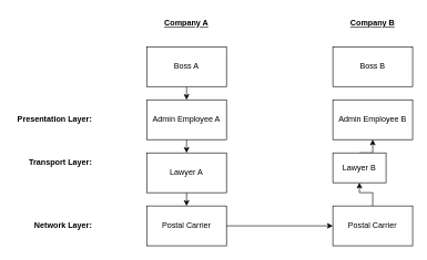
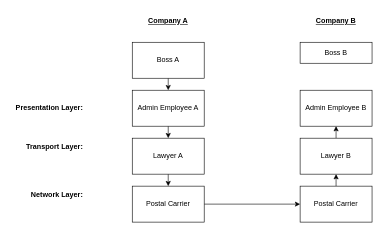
  <mxCell id="0" />
  <mxCell id="1" parent="0" />
  <mxCell id="2" style="edgeStyle=orthogonalEdgeStyle;rounded=0;orthogonalLoop=1;jettySize=auto;html=1;exitX=0.5;exitY=1;exitDx=0;exitDy=0;entryX=0.5;entryY=0;entryDx=0;entryDy=0;" parent="1" source="3" target="8" edge="1"><mxGeometry relative="1" as="geometry" /></mxCell>
  <mxCell id="3" value="Boss A" style="rounded=0;whiteSpace=wrap;html=1;" parent="1" vertex="1"><mxGeometry x="220" y="70" width="120" height="60" as="geometry" /></mxCell>
  <mxCell id="4" value="Company A" style="text;html=1;align=center;verticalAlign=middle;whiteSpace=wrap;rounded=0;fontStyle=5" parent="1" vertex="1"><mxGeometry x="240" y="20" width="80" height="30" as="geometry" /></mxCell>
  <mxCell id="5" value="Company B" style="text;html=1;align=center;verticalAlign=middle;whiteSpace=wrap;rounded=0;fontStyle=5" parent="1" vertex="1"><mxGeometry x="520" y="20" width="80" height="30" as="geometry" /></mxCell>
- <mxCell id="6" value="Boss B" style="rounded=0;whiteSpace=wrap;html=1;" parent="1" vertex="1"><mxGeometry x="500" y="70" width="120" height="60" as="geometry" /></mxCell>
+ <mxCell id="6" value="Boss B" style="rounded=0;whiteSpace=wrap;html=1;" parent="1" vertex="1"><mxGeometry x="500" y="70" width="120" height="35" as="geometry" /></mxCell>
  <mxCell id="7" style="edgeStyle=orthogonalEdgeStyle;rounded=0;orthogonalLoop=1;jettySize=auto;html=1;exitX=0.5;exitY=1;exitDx=0;exitDy=0;entryX=0.5;entryY=0;entryDx=0;entryDy=0;" parent="1" source="8" target="13" edge="1"><mxGeometry relative="1" as="geometry" /></mxCell>
  <mxCell id="8" value="Admin Employee A" style="rounded=0;whiteSpace=wrap;html=1;" parent="1" vertex="1"><mxGeometry x="220" y="150" width="120" height="60" as="geometry" /></mxCell>
  <mxCell id="9" value="Admin Employee B" style="rounded=0;whiteSpace=wrap;html=1;" parent="1" vertex="1"><mxGeometry x="500" y="150" width="120" height="60" as="geometry" /></mxCell>
  <mxCell id="10" style="edgeStyle=orthogonalEdgeStyle;rounded=0;orthogonalLoop=1;jettySize=auto;html=1;exitX=1;exitY=0.5;exitDx=0;exitDy=0;entryX=0;entryY=0.5;entryDx=0;entryDy=0;" parent="1" source="11" target="17" edge="1"><mxGeometry relative="1" as="geometry" /></mxCell>
  <mxCell id="11" value="Postal Carrier" style="rounded=0;whiteSpace=wrap;html=1;" parent="1" vertex="1"><mxGeometry x="220" y="310" width="120" height="60" as="geometry" /></mxCell>
  <mxCell id="12" style="edgeStyle=orthogonalEdgeStyle;rounded=0;orthogonalLoop=1;jettySize=auto;html=1;exitX=0.5;exitY=1;exitDx=0;exitDy=0;entryX=0.5;entryY=0;entryDx=0;entryDy=0;" parent="1" source="13" target="11" edge="1"><mxGeometry relative="1" as="geometry" /></mxCell>
  <mxCell id="13" value="Lawyer A" style="rounded=0;whiteSpace=wrap;html=1;" parent="1" vertex="1"><mxGeometry x="220" y="230" width="120" height="60" as="geometry" /></mxCell>
  <mxCell id="14" style="edgeStyle=orthogonalEdgeStyle;rounded=0;orthogonalLoop=1;jettySize=auto;html=1;exitX=0.5;exitY=0;exitDx=0;exitDy=0;entryX=0.5;entryY=1;entryDx=0;entryDy=0;" edge="1" parent="1" source="15" target="9"><mxGeometry relative="1" as="geometry" /></mxCell>
- <mxCell id="15" value="Lawyer B" style="rounded=0;whiteSpace=wrap;html=1;" parent="1" vertex="1"><mxGeometry x="500" y="230" width="80" height="45" as="geometry" /></mxCell>
+ <mxCell id="15" value="Lawyer B" style="rounded=0;whiteSpace=wrap;html=1;" parent="1" vertex="1"><mxGeometry x="500" y="230" width="120" height="60" as="geometry" /></mxCell>
  <mxCell id="16" style="edgeStyle=orthogonalEdgeStyle;rounded=0;orthogonalLoop=1;jettySize=auto;html=1;exitX=0.5;exitY=0;exitDx=0;exitDy=0;entryX=0.5;entryY=1;entryDx=0;entryDy=0;" edge="1" parent="1" source="17" target="15"><mxGeometry relative="1" as="geometry" /></mxCell>
  <mxCell id="17" value="Postal Carrier" style="rounded=0;whiteSpace=wrap;html=1;" parent="1" vertex="1"><mxGeometry x="500" y="310" width="120" height="60" as="geometry" /></mxCell>
  <mxCell id="18" value="Transport Layer:" style="text;html=1;align=right;verticalAlign=middle;whiteSpace=wrap;rounded=0;fontStyle=1" parent="1" vertex="1"><mxGeometry x="20" y="230" width="120" height="30" as="geometry" /></mxCell>
  <mxCell id="19" value="Presentation Layer:" style="text;html=1;align=right;verticalAlign=middle;whiteSpace=wrap;rounded=0;fontStyle=1" parent="1" vertex="1"><mxGeometry x="20" y="165" width="120" height="30" as="geometry" /></mxCell>
- <mxCell id="20" value="Network Layer:" style="text;html=1;align=right;verticalAlign=middle;whiteSpace=wrap;rounded=0;fontStyle=1" parent="1" vertex="1"><mxGeometry x="20" y="325" width="120" height="30" as="geometry" /></mxCell>
+ <mxCell id="20" value="Network Layer:" style="text;html=1;align=right;verticalAlign=middle;whiteSpace=wrap;rounded=0;fontStyle=1" parent="1" vertex="1"><mxGeometry x="20" y="310" width="120" height="30" as="geometry" /></mxCell>
